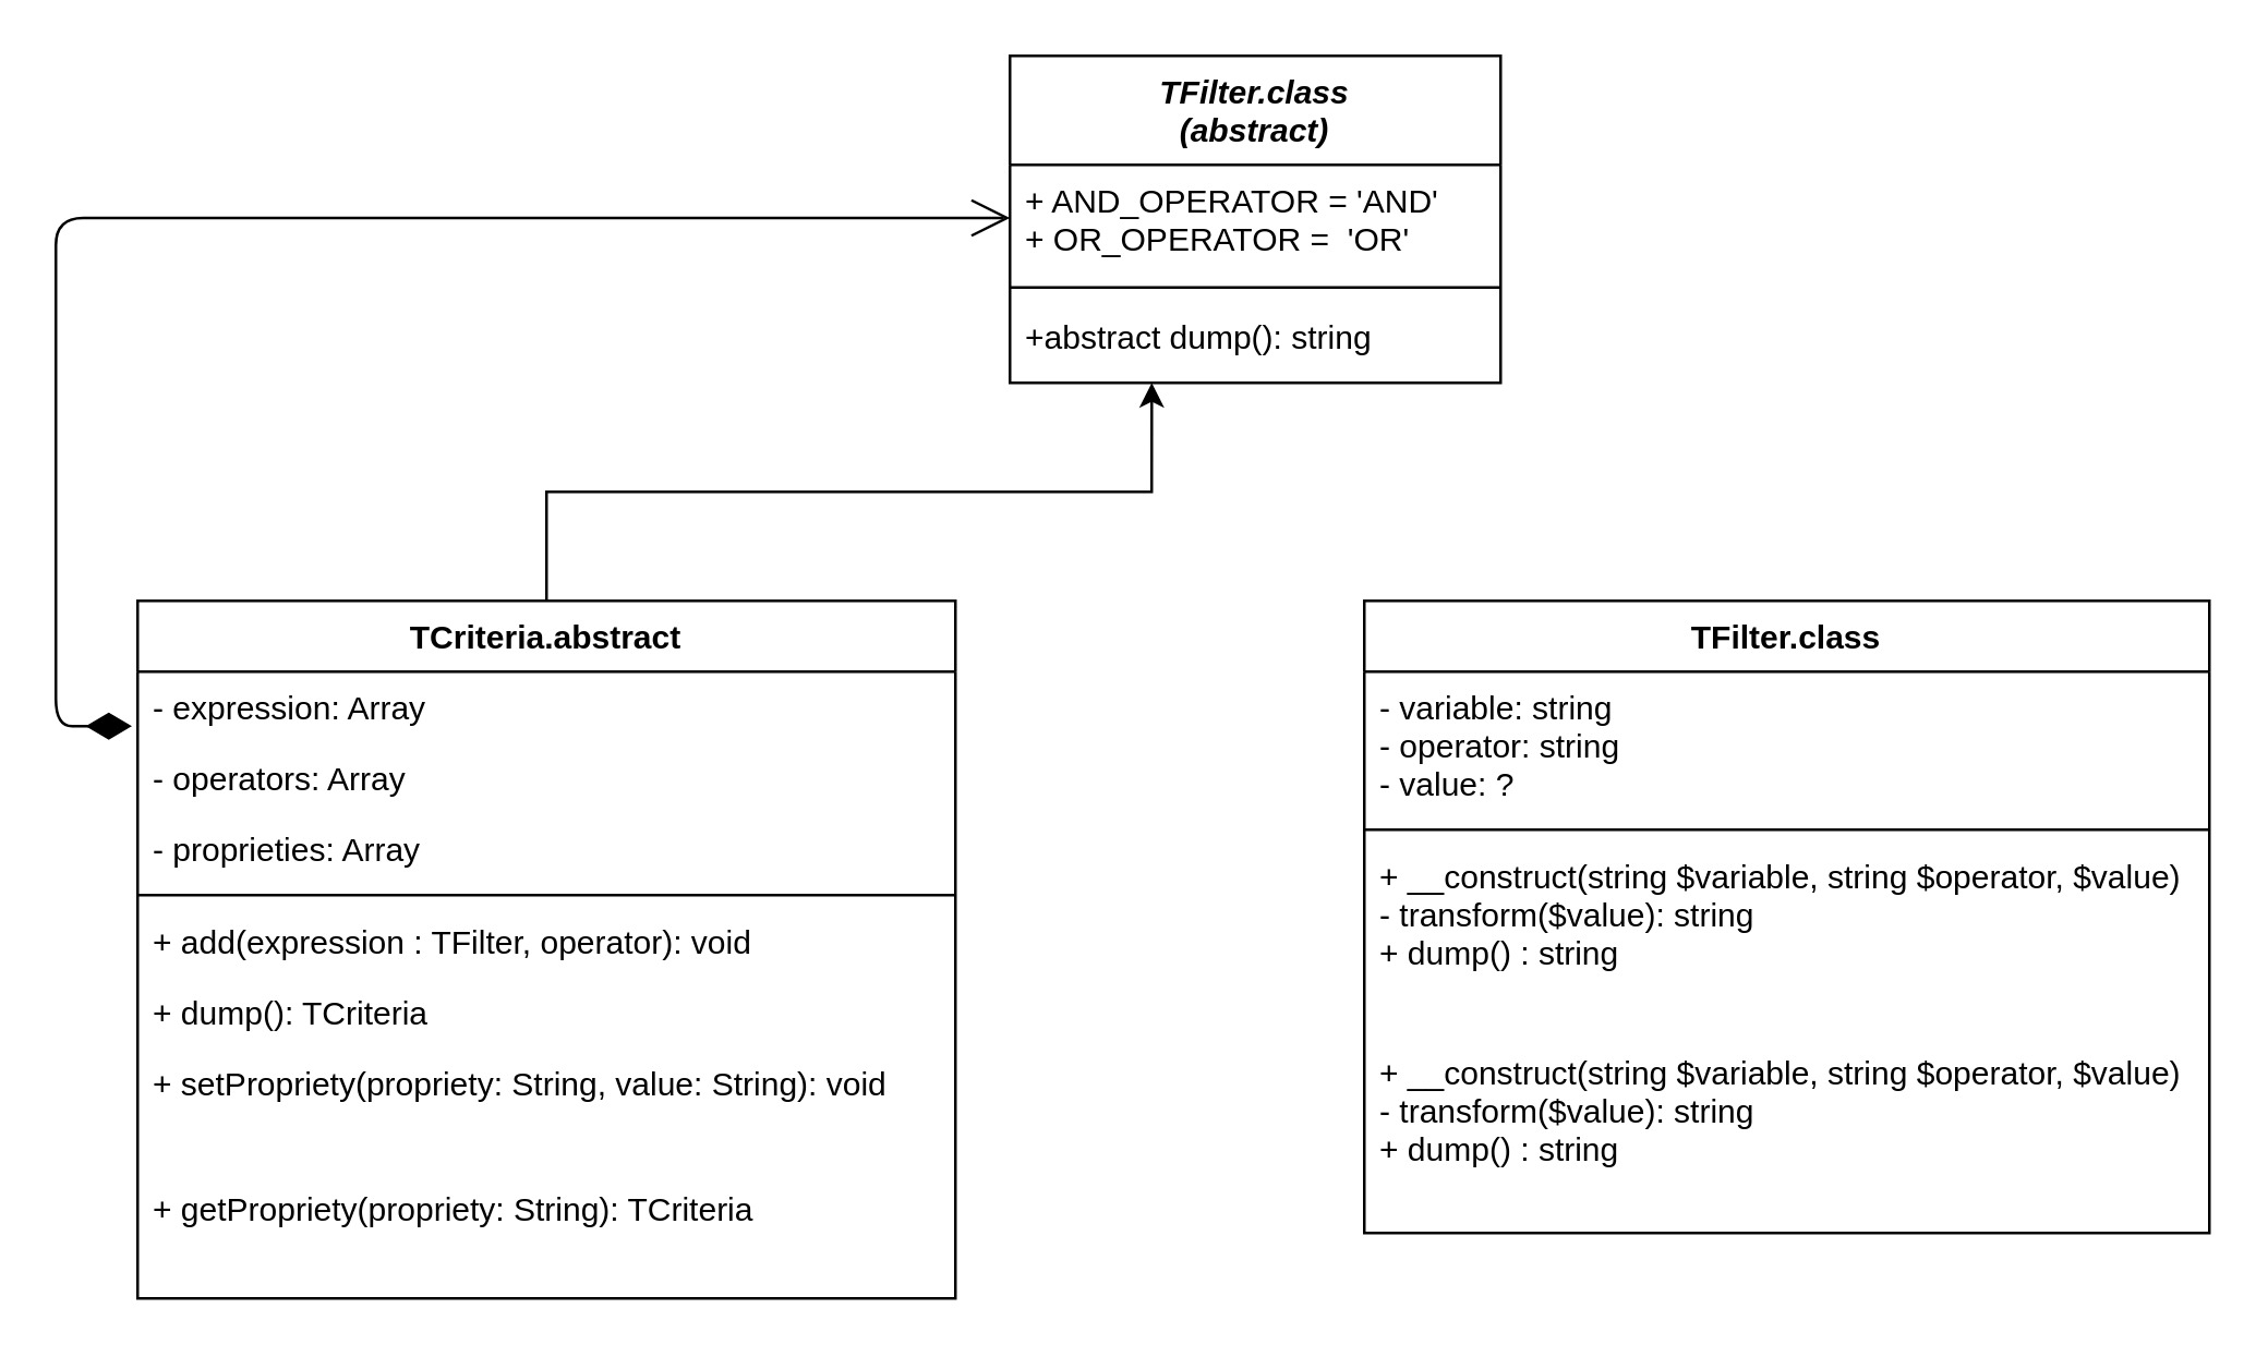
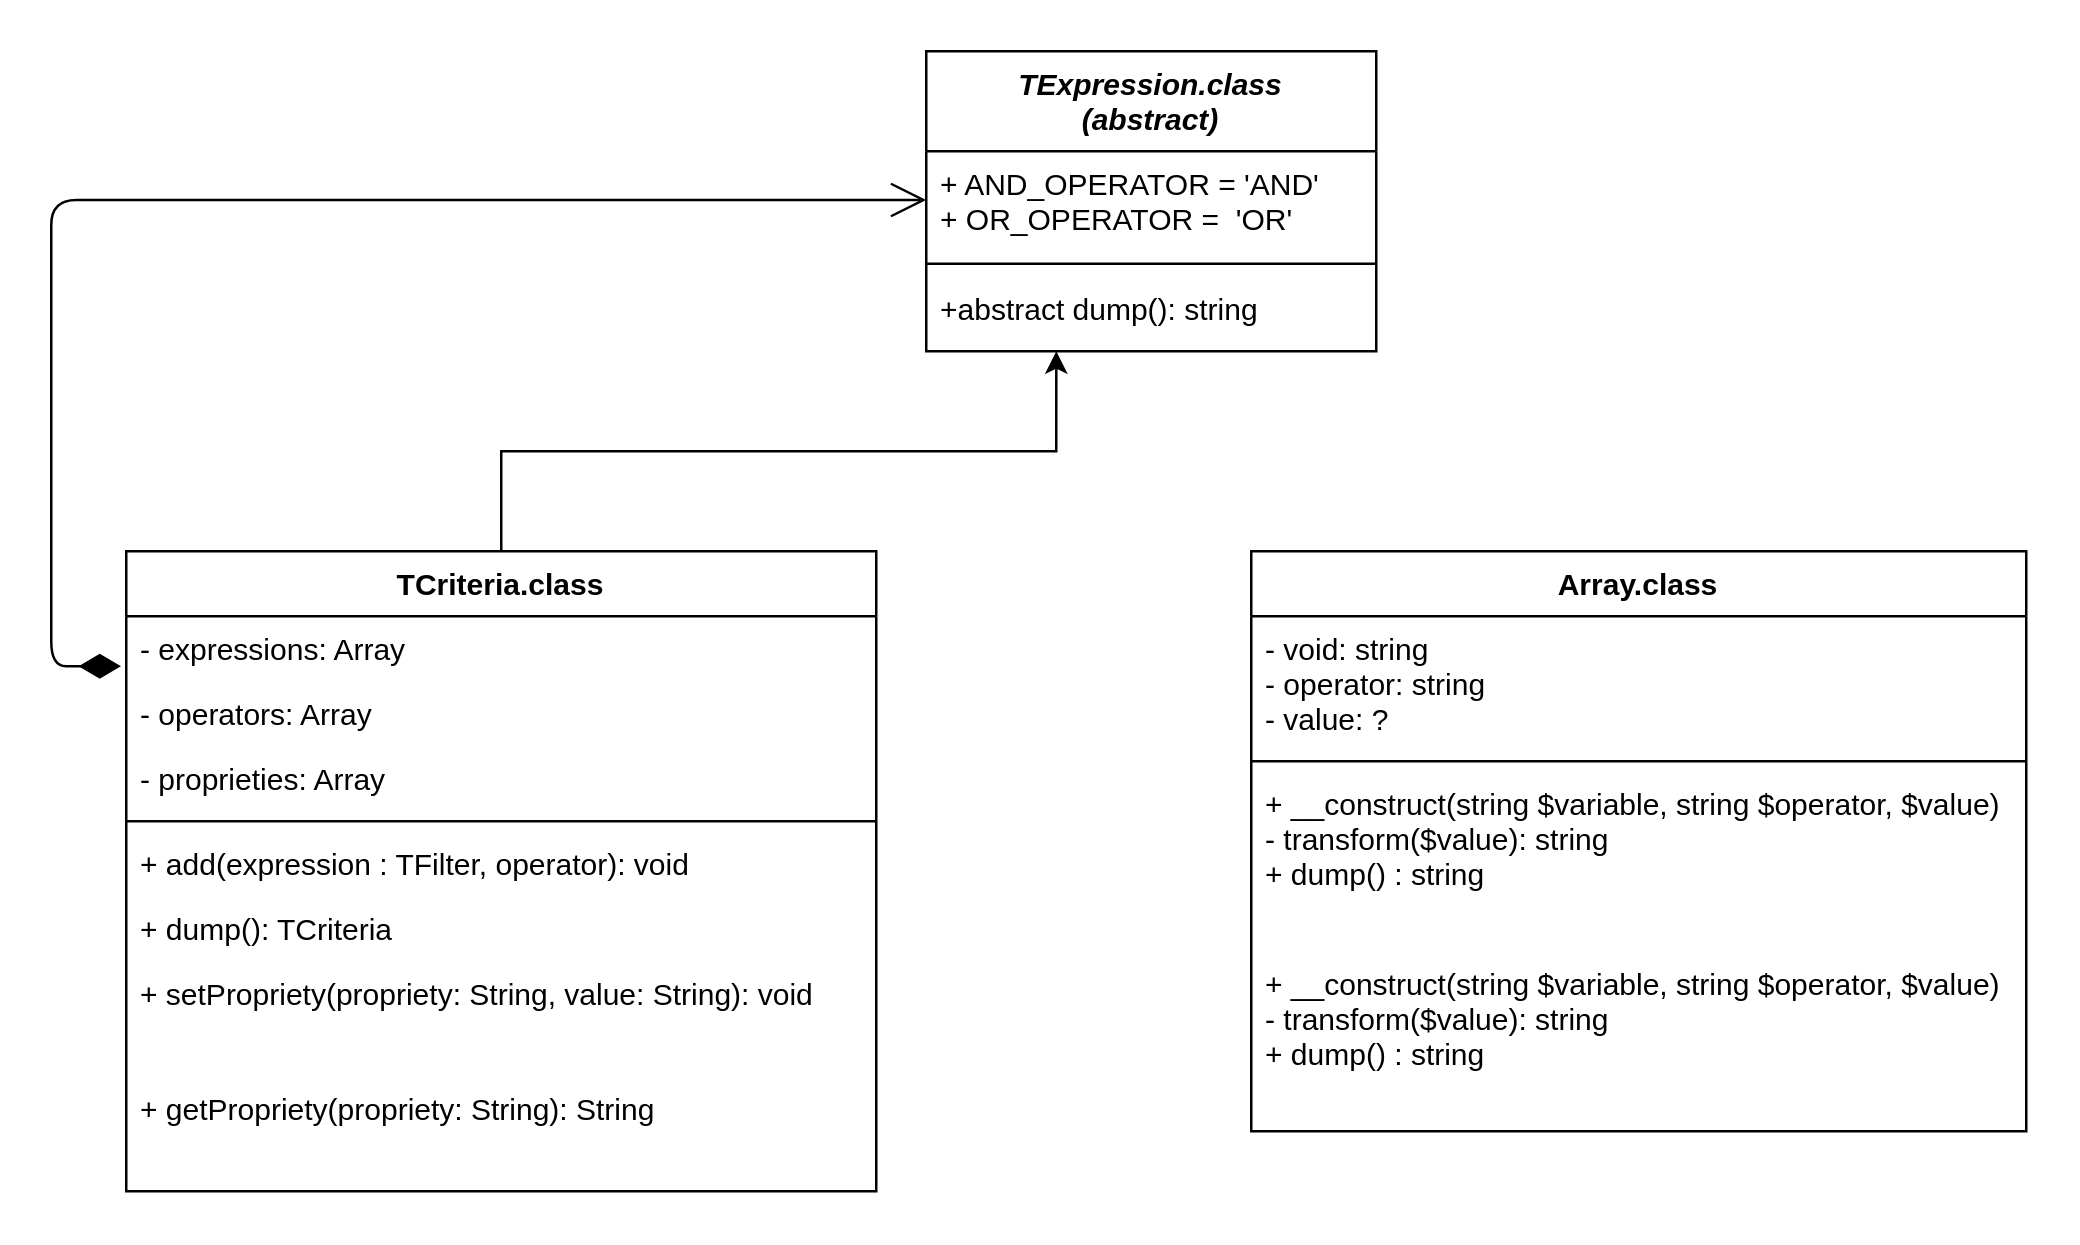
  <mxCell id="0" />
  <mxCell id="1" parent="0" />
- <mxCell id="2" value="TFilter.class&#10;(abstract)" style="swimlane;fontStyle=3;align=center;verticalAlign=top;childLayout=stackLayout;horizontal=1;startSize=40;horizontalStack=0;resizeParent=1;resizeParentMax=0;resizeLast=0;collapsible=1;marginBottom=0;" parent="1" vertex="1"><mxGeometry x="370" y="20" width="180" height="120" as="geometry"><mxRectangle x="220" y="90" width="100" height="26" as="alternateBounds" /></mxGeometry></mxCell>
+ <mxCell id="2" value="TExpression.class&#10;(abstract)" style="swimlane;fontStyle=3;align=center;verticalAlign=top;childLayout=stackLayout;horizontal=1;startSize=40;horizontalStack=0;resizeParent=1;resizeParentMax=0;resizeLast=0;collapsible=1;marginBottom=0;" parent="1" vertex="1"><mxGeometry x="370" y="20" width="180" height="120" as="geometry"><mxRectangle x="220" y="90" width="100" height="26" as="alternateBounds" /></mxGeometry></mxCell>
  <mxCell id="3" value="+ AND_OPERATOR = 'AND'&#10;+ OR_OPERATOR =  'OR'" style="text;strokeColor=none;fillColor=none;align=left;verticalAlign=top;spacingLeft=4;spacingRight=4;overflow=hidden;rotatable=0;points=[[0,0.5],[1,0.5]];portConstraint=eastwest;" parent="2" vertex="1"><mxGeometry y="40" width="180" height="40" as="geometry" /></mxCell>
  <mxCell id="4" value="" style="line;strokeWidth=1;fillColor=none;align=left;verticalAlign=middle;spacingTop=-1;spacingLeft=3;spacingRight=3;rotatable=0;labelPosition=right;points=[];portConstraint=eastwest;" parent="2" vertex="1"><mxGeometry y="80" width="180" height="10" as="geometry" /></mxCell>
  <mxCell id="5" value="+abstract dump(): string" style="text;strokeColor=none;fillColor=none;align=left;verticalAlign=top;spacingLeft=4;spacingRight=4;overflow=hidden;rotatable=0;points=[[0,0.5],[1,0.5]];portConstraint=eastwest;" parent="2" vertex="1"><mxGeometry y="90" width="180" height="30" as="geometry" /></mxCell>
- <mxCell id="6" value="TFilter.class" style="swimlane;fontStyle=1;align=center;verticalAlign=top;childLayout=stackLayout;horizontal=1;startSize=26;horizontalStack=0;resizeParent=1;resizeParentMax=0;resizeLast=0;collapsible=1;marginBottom=0;" parent="1" vertex="1"><mxGeometry x="500" y="220" width="310" height="232" as="geometry" /></mxCell>
- <mxCell id="7" value="- variable: string&#10;- operator: string&#10;- value: ?" style="text;strokeColor=none;fillColor=none;align=left;verticalAlign=top;spacingLeft=4;spacingRight=4;overflow=hidden;rotatable=0;points=[[0,0.5],[1,0.5]];portConstraint=eastwest;" parent="6" vertex="1"><mxGeometry y="26" width="310" height="54" as="geometry" /></mxCell>
+ <mxCell id="6" value="Array.class" style="swimlane;fontStyle=1;align=center;verticalAlign=top;childLayout=stackLayout;horizontal=1;startSize=26;horizontalStack=0;resizeParent=1;resizeParentMax=0;resizeLast=0;collapsible=1;marginBottom=0;" parent="1" vertex="1"><mxGeometry x="500" y="220" width="310" height="232" as="geometry" /></mxCell>
+ <mxCell id="7" value="- void: string&#10;- operator: string&#10;- value: ?" style="text;strokeColor=none;fillColor=none;align=left;verticalAlign=top;spacingLeft=4;spacingRight=4;overflow=hidden;rotatable=0;points=[[0,0.5],[1,0.5]];portConstraint=eastwest;" parent="6" vertex="1"><mxGeometry y="26" width="310" height="54" as="geometry" /></mxCell>
  <mxCell id="8" value="" style="line;strokeWidth=1;fillColor=none;align=left;verticalAlign=middle;spacingTop=-1;spacingLeft=3;spacingRight=3;rotatable=0;labelPosition=right;points=[];portConstraint=eastwest;" parent="6" vertex="1"><mxGeometry y="80" width="310" height="8" as="geometry" /></mxCell>
  <mxCell id="9" value="+ __construct(string $variable, string $operator, $value)&#10;- transform($value): string&#10;+ dump() : string" style="text;strokeColor=none;fillColor=none;align=left;verticalAlign=top;spacingLeft=4;spacingRight=4;overflow=hidden;rotatable=0;points=[[0,0.5],[1,0.5]];portConstraint=eastwest;" vertex="1" parent="6"><mxGeometry y="88" width="310" height="72" as="geometry" /></mxCell>
  <mxCell id="10" value="+ __construct(string $variable, string $operator, $value)&#10;- transform($value): string&#10;+ dump() : string" style="text;strokeColor=none;fillColor=none;align=left;verticalAlign=top;spacingLeft=4;spacingRight=4;overflow=hidden;rotatable=0;points=[[0,0.5],[1,0.5]];portConstraint=eastwest;" parent="6" vertex="1"><mxGeometry y="160" width="310" height="72" as="geometry" /></mxCell>
  <mxCell id="11" style="edgeStyle=orthogonalEdgeStyle;rounded=0;orthogonalLoop=1;jettySize=auto;html=1;entryX=0.289;entryY=1;entryDx=0;entryDy=0;entryPerimeter=0;" edge="1" parent="1" source="12" target="5"><mxGeometry relative="1" as="geometry" /></mxCell>
- <mxCell id="12" value="TCriteria.abstract" style="swimlane;fontStyle=1;align=center;verticalAlign=top;childLayout=stackLayout;horizontal=1;startSize=26;horizontalStack=0;resizeParent=1;resizeParentMax=0;resizeLast=0;collapsible=1;marginBottom=0;" vertex="1" parent="1"><mxGeometry x="50" y="220" width="300" height="256" as="geometry" /></mxCell>
- <mxCell id="13" value="- expression: Array" style="text;strokeColor=none;fillColor=none;align=left;verticalAlign=top;spacingLeft=4;spacingRight=4;overflow=hidden;rotatable=0;points=[[0,0.5],[1,0.5]];portConstraint=eastwest;" vertex="1" parent="12"><mxGeometry y="26" width="300" height="26" as="geometry" /></mxCell>
+ <mxCell id="12" value="TCriteria.class" style="swimlane;fontStyle=1;align=center;verticalAlign=top;childLayout=stackLayout;horizontal=1;startSize=26;horizontalStack=0;resizeParent=1;resizeParentMax=0;resizeLast=0;collapsible=1;marginBottom=0;" vertex="1" parent="1"><mxGeometry x="50" y="220" width="300" height="256" as="geometry" /></mxCell>
+ <mxCell id="13" value="- expressions: Array" style="text;strokeColor=none;fillColor=none;align=left;verticalAlign=top;spacingLeft=4;spacingRight=4;overflow=hidden;rotatable=0;points=[[0,0.5],[1,0.5]];portConstraint=eastwest;" vertex="1" parent="12"><mxGeometry y="26" width="300" height="26" as="geometry" /></mxCell>
  <mxCell id="14" value="- operators: Array" style="text;strokeColor=none;fillColor=none;align=left;verticalAlign=top;spacingLeft=4;spacingRight=4;overflow=hidden;rotatable=0;points=[[0,0.5],[1,0.5]];portConstraint=eastwest;" vertex="1" parent="12"><mxGeometry y="52" width="300" height="26" as="geometry" /></mxCell>
  <mxCell id="15" value="- proprieties: Array" style="text;strokeColor=none;fillColor=none;align=left;verticalAlign=top;spacingLeft=4;spacingRight=4;overflow=hidden;rotatable=0;points=[[0,0.5],[1,0.5]];portConstraint=eastwest;" vertex="1" parent="12"><mxGeometry y="78" width="300" height="26" as="geometry" /></mxCell>
  <mxCell id="16" value="" style="line;strokeWidth=1;fillColor=none;align=left;verticalAlign=middle;spacingTop=-1;spacingLeft=3;spacingRight=3;rotatable=0;labelPosition=right;points=[];portConstraint=eastwest;" vertex="1" parent="12"><mxGeometry y="104" width="300" height="8" as="geometry" /></mxCell>
  <mxCell id="17" value="+ add(expression : TFilter, operator): void" style="text;strokeColor=none;fillColor=none;align=left;verticalAlign=top;spacingLeft=4;spacingRight=4;overflow=hidden;rotatable=0;points=[[0,0.5],[1,0.5]];portConstraint=eastwest;" vertex="1" parent="12"><mxGeometry y="112" width="300" height="26" as="geometry" /></mxCell>
  <mxCell id="18" value="+ dump(): TCriteria" style="text;strokeColor=none;fillColor=none;align=left;verticalAlign=top;spacingLeft=4;spacingRight=4;overflow=hidden;rotatable=0;points=[[0,0.5],[1,0.5]];portConstraint=eastwest;" vertex="1" parent="12"><mxGeometry y="138" width="300" height="26" as="geometry" /></mxCell>
  <mxCell id="19" value="+ setPropriety(propriety: String, value: String): void" style="text;strokeColor=none;fillColor=none;align=left;verticalAlign=top;spacingLeft=4;spacingRight=4;overflow=hidden;rotatable=0;points=[[0,0.5],[1,0.5]];portConstraint=eastwest;" vertex="1" parent="12"><mxGeometry y="164" width="300" height="46" as="geometry" /></mxCell>
- <mxCell id="20" value="+ getPropriety(propriety: String): TCriteria" style="text;strokeColor=none;fillColor=none;align=left;verticalAlign=top;spacingLeft=4;spacingRight=4;overflow=hidden;rotatable=0;points=[[0,0.5],[1,0.5]];portConstraint=eastwest;" vertex="1" parent="12"><mxGeometry y="210" width="300" height="46" as="geometry" /></mxCell>
+ <mxCell id="20" value="+ getPropriety(propriety: String): String" style="text;strokeColor=none;fillColor=none;align=left;verticalAlign=top;spacingLeft=4;spacingRight=4;overflow=hidden;rotatable=0;points=[[0,0.5],[1,0.5]];portConstraint=eastwest;" vertex="1" parent="12"><mxGeometry y="210" width="300" height="46" as="geometry" /></mxCell>
  <mxCell id="21" value="" style="endArrow=open;html=1;endSize=12;startArrow=diamondThin;startSize=14;startFill=1;edgeStyle=orthogonalEdgeStyle;align=left;verticalAlign=bottom;exitX=-0.007;exitY=0.769;exitDx=0;exitDy=0;exitPerimeter=0;" edge="1" parent="1" source="13"><mxGeometry x="-1" y="3" relative="1" as="geometry"><mxPoint x="210" y="79.5" as="sourcePoint" /><mxPoint x="370" y="79.5" as="targetPoint" /><Array as="points"><mxPoint x="20" y="266" /><mxPoint x="20" y="80" /></Array></mxGeometry></mxCell>
